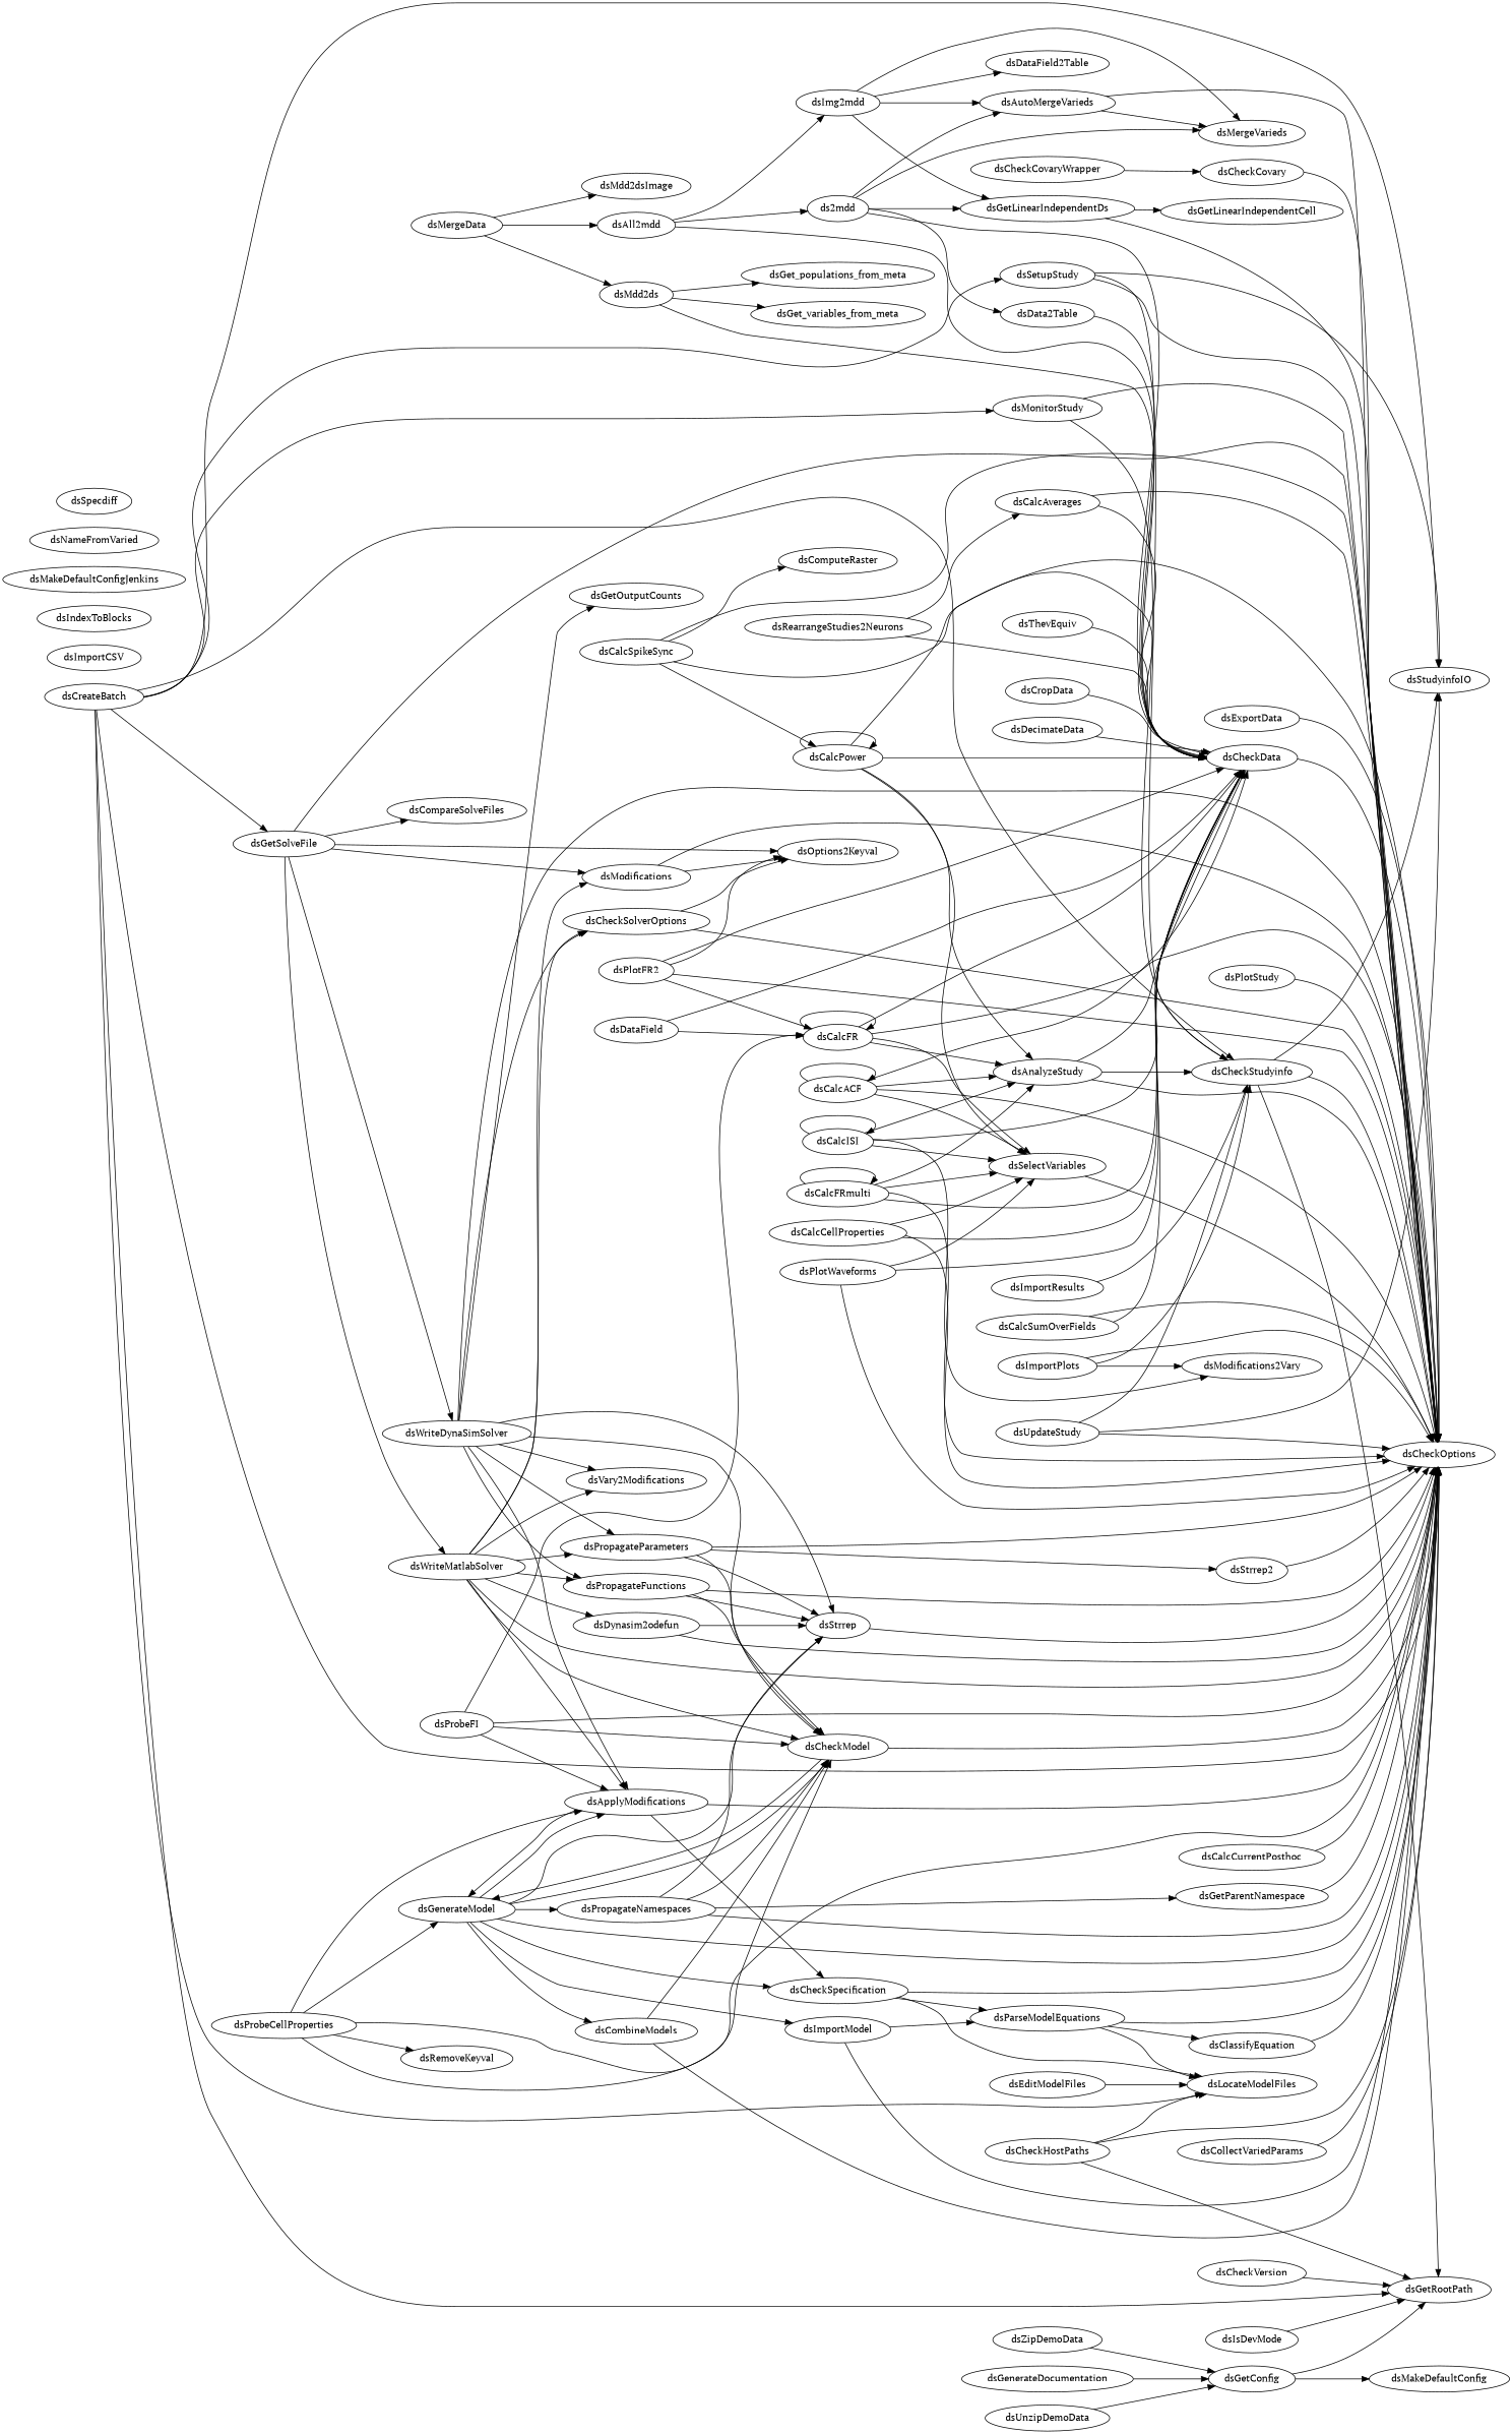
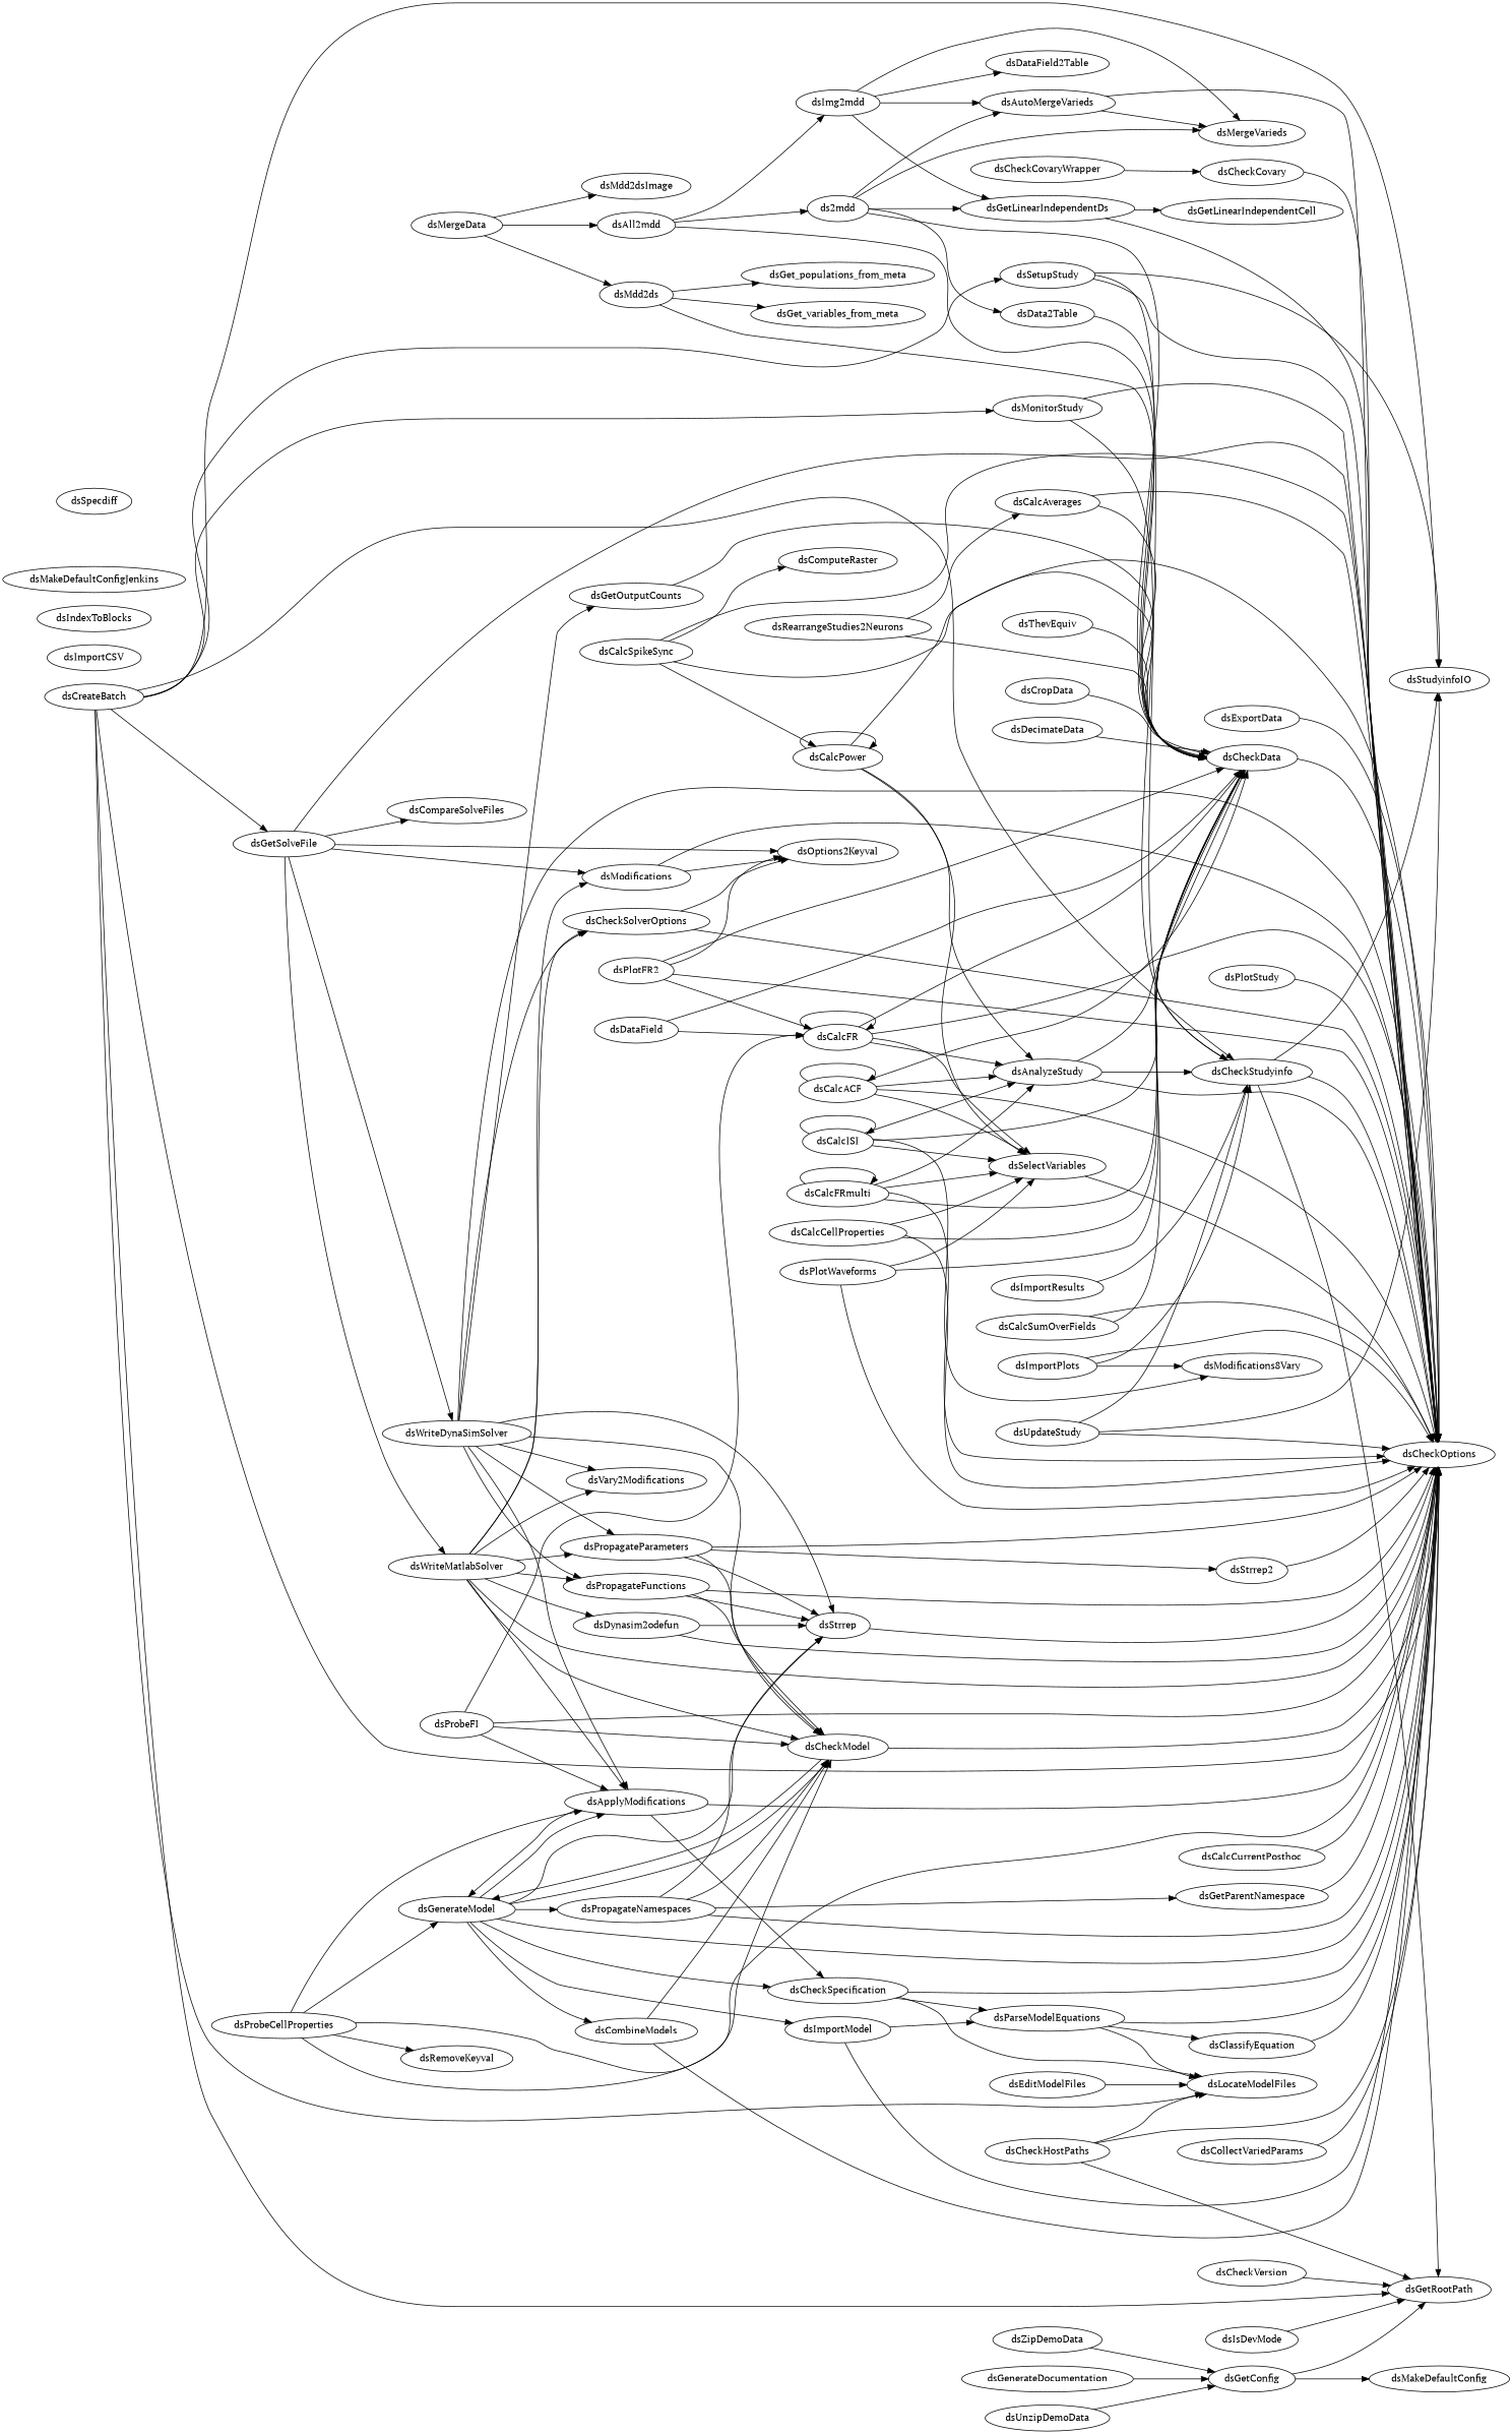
  digraph {
    fontname="PT Serif"
    rankdir=LR
    node [fontname="PT Serif"]
    edge [fontname="PT Serif"]
    ds2mdd
    dsAutoMergeVarieds
    dsCheckData
    dsData2Table
    dsGetLinearIndependentDs
    dsMergeVarieds
    dsCheckOptions
    dsGetLinearIndependentCell
    dsAll2mdd
    dsImg2mdd
    dsDataField2Table
    dsAnalyzeStudy
    dsCheckStudyinfo
    dsGetRootPath
    dsStudyinfoIO
    dsApplyModifications
    dsCheckSpecification
    dsGenerateModel
    dsLocateModelFiles
    dsParseModelEquations
    dsCheckModel
    dsCombineModels
    dsStrrep
    dsImportModel
    dsPropagateNamespaces
    dsClassifyEquation
    dsGetParentNamespace
    dsCalcACF
    dsSelectVariables
    dsCalcAverages
    dsCalcCellProperties
    dsCalcCurrentPosthoc
    dsCalcFR
    dsCalcFRmulti
    dsCalcISI
-   dsModifications2Vary
+   dsModifications2Vary [label=dsModifications8Vary]
    dsCalcPower
    dsCalcSpikeSync
    dsComputeRaster
    dsCalcSumOverFields
    dsCheckCovary
    dsCheckCovaryWrapper
    dsCheckHostPaths
    dsCheckSolverOptions
    dsOptions2Keyval
    dsCheckVersion
    dsCollectVariedParams
    dsCreateBatch
    dsGetSolveFile
    dsMonitorStudy
    dsSetupStudy
    dsCompareSolveFiles
    n53 [label=dsModifications]
    dsWriteDynaSimSolver
    dsWriteMatlabSolver
    dsPropagateFunctions
    dsPropagateParameters
    dsGetOutputCounts
    dsVary2Modifications
    dsDynasim2odefun
    dsCropData
    dsDecimateData
    dsEditModelFiles
    dsExportData
    dsGenerateDocumentation
    dsGetConfig
    dsMakeDefaultConfig
    dsStrrep2
    dsImportPlots
    dsImportResults
    dsIsDevMode
    dsMdd2ds
    dsGet_populations_from_meta
    dsGet_variables_from_meta
    dsMergeData
    dsMdd2dsImage
    n77 [label=dsDataField]
    dsPlotFR2
    dsPlotStudy
    dsPlotWaveforms
    dsProbeCellProperties
    dsRemoveKeyval
    dsProbeFI
    dsRearrangeStudies2Neurons
    dsThevEquiv
    dsUnzipDemoData
    dsUpdateStudy
    dsZipDemoData
    dsImportCSV
    dsIndexToBlocks
    dsMakeDefaultConfigJenkins
-   dsNameFromVaried
    dsSpecdiff
    ds2mdd -> dsAutoMergeVarieds
    ds2mdd -> dsCheckData
    ds2mdd -> dsData2Table
    ds2mdd -> dsGetLinearIndependentDs
    ds2mdd -> dsMergeVarieds
    dsAutoMergeVarieds -> dsMergeVarieds
    dsAutoMergeVarieds -> dsCheckOptions
    dsCheckData -> dsCheckOptions
    dsData2Table -> dsCheckData
    dsGetLinearIndependentDs -> dsCheckOptions
    dsGetLinearIndependentDs -> dsGetLinearIndependentCell
    dsAll2mdd -> ds2mdd
    dsAll2mdd -> dsCheckData
    dsAll2mdd -> dsImg2mdd
    dsImg2mdd -> dsAutoMergeVarieds
    dsImg2mdd -> dsGetLinearIndependentDs
    dsImg2mdd -> dsMergeVarieds
    dsImg2mdd -> dsDataField2Table
    dsAnalyzeStudy -> dsCheckData
    dsAnalyzeStudy -> dsCheckOptions
    dsAnalyzeStudy -> dsCheckStudyinfo
    dsCheckStudyinfo -> dsCheckOptions
    dsCheckStudyinfo -> dsGetRootPath
    dsCheckStudyinfo -> dsStudyinfoIO
    dsApplyModifications -> dsCheckOptions
    dsApplyModifications -> dsCheckSpecification
    dsApplyModifications -> dsGenerateModel
    dsCheckSpecification -> dsCheckOptions
    dsCheckSpecification -> dsLocateModelFiles
    dsCheckSpecification -> dsParseModelEquations
    dsGenerateModel -> dsCheckOptions
    dsGenerateModel -> dsApplyModifications
    dsGenerateModel -> dsCheckSpecification
    dsGenerateModel -> dsCheckModel
    dsGenerateModel -> dsCombineModels
    dsGenerateModel -> dsStrrep
    dsGenerateModel -> dsImportModel
    dsGenerateModel -> dsPropagateNamespaces
    dsParseModelEquations -> dsCheckOptions
    dsParseModelEquations -> dsLocateModelFiles
    dsParseModelEquations -> dsClassifyEquation
    dsCheckModel -> dsCheckOptions
    dsCheckModel -> dsGenerateModel
    dsCombineModels -> dsCheckOptions
    dsCombineModels -> dsCheckModel
    dsStrrep -> dsCheckOptions
    dsImportModel -> dsCheckOptions
    dsImportModel -> dsParseModelEquations
    dsPropagateNamespaces -> dsCheckOptions
    dsPropagateNamespaces -> dsCheckModel
    dsPropagateNamespaces -> dsStrrep
    dsPropagateNamespaces -> dsGetParentNamespace
    dsClassifyEquation -> dsCheckOptions
    dsGetParentNamespace -> dsCheckOptions
    dsCalcACF -> dsCheckData
    dsCalcACF -> dsCheckOptions
    dsCalcACF -> dsAnalyzeStudy
    dsCalcACF -> dsCalcACF
    dsCalcACF -> dsSelectVariables
    dsSelectVariables -> dsCheckOptions
    dsCalcAverages -> dsCheckData
    dsCalcAverages -> dsCheckOptions
    dsCalcCellProperties -> dsCheckData
    dsCalcCellProperties -> dsCheckOptions
    dsCalcCellProperties -> dsSelectVariables
    dsCalcCurrentPosthoc -> dsCheckOptions
    dsCalcFR -> dsCheckData
    dsCalcFR -> dsCheckOptions
    dsCalcFR -> dsAnalyzeStudy
    dsCalcFR -> dsSelectVariables
    dsCalcFR -> dsCalcFR
    dsCalcFRmulti -> dsCheckData
    dsCalcFRmulti -> dsCheckOptions
    dsCalcFRmulti -> dsAnalyzeStudy
    dsCalcFRmulti -> dsSelectVariables
    dsCalcFRmulti -> dsCalcFRmulti
    dsCalcISI -> dsCheckData
    dsCalcISI -> dsAnalyzeStudy
    dsCalcISI -> dsSelectVariables
    dsCalcISI -> dsCalcISI
    dsCalcISI -> dsModifications2Vary
-   dsCalcPower -> dsCheckData
+   dsGetOutputCounts -> dsCheckData
    dsCalcPower -> dsCheckOptions
    dsCalcPower -> dsAnalyzeStudy
    dsCalcPower -> dsSelectVariables
    dsCalcPower -> dsCalcPower
    dsCalcSpikeSync -> dsCheckData
    dsCalcSpikeSync -> dsCheckOptions
    dsCalcSpikeSync -> dsCalcPower
    dsCalcSpikeSync -> dsComputeRaster
    dsCalcSumOverFields -> dsCheckData
    dsCalcSumOverFields -> dsCheckOptions
    dsCheckCovary -> dsCheckOptions
    dsCheckCovaryWrapper -> dsCheckCovary
    dsCheckHostPaths -> dsCheckOptions
    dsCheckHostPaths -> dsGetRootPath
    dsCheckHostPaths -> dsLocateModelFiles
    dsCheckSolverOptions -> dsCheckOptions
    dsCheckSolverOptions -> dsOptions2Keyval
    dsCheckVersion -> dsGetRootPath
    dsCollectVariedParams -> dsCheckOptions
    dsCreateBatch -> dsCheckOptions
    dsCreateBatch -> dsCheckStudyinfo
    dsCreateBatch -> dsGetRootPath
    dsCreateBatch -> dsStudyinfoIO
    dsCreateBatch -> dsLocateModelFiles
    dsCreateBatch -> dsGetSolveFile
    dsCreateBatch -> dsMonitorStudy
    dsCreateBatch -> dsSetupStudy
    dsGetSolveFile -> dsCheckOptions
    dsGetSolveFile -> dsOptions2Keyval
    dsGetSolveFile -> dsCompareSolveFiles
    dsGetSolveFile -> n53
    dsGetSolveFile -> dsWriteDynaSimSolver
    dsGetSolveFile -> dsWriteMatlabSolver
    dsMonitorStudy -> dsCheckOptions
    dsMonitorStudy -> dsCheckStudyinfo
    dsSetupStudy -> dsCheckOptions
    dsSetupStudy -> dsCheckStudyinfo
    dsSetupStudy -> dsStudyinfoIO
    n53 -> dsCheckOptions
    n53 -> dsOptions2Keyval
    dsWriteDynaSimSolver -> dsCheckOptions
    dsWriteDynaSimSolver -> dsApplyModifications
    dsWriteDynaSimSolver -> dsCheckModel
    dsWriteDynaSimSolver -> dsStrrep
    dsWriteDynaSimSolver -> dsCheckSolverOptions
    dsWriteDynaSimSolver -> dsPropagateFunctions
    dsWriteDynaSimSolver -> dsPropagateParameters
    dsWriteDynaSimSolver -> dsGetOutputCounts
    dsWriteDynaSimSolver -> dsVary2Modifications
    dsWriteMatlabSolver -> dsCheckOptions
    dsWriteMatlabSolver -> dsApplyModifications
    dsWriteMatlabSolver -> dsCheckModel
    dsWriteMatlabSolver -> dsCheckSolverOptions
    dsWriteMatlabSolver -> n53
    dsWriteMatlabSolver -> dsPropagateFunctions
    dsWriteMatlabSolver -> dsPropagateParameters
    dsWriteMatlabSolver -> dsVary2Modifications
    dsWriteMatlabSolver -> dsDynasim2odefun
    dsPropagateFunctions -> dsCheckOptions
    dsPropagateFunctions -> dsCheckModel
    dsPropagateFunctions -> dsStrrep
    dsPropagateParameters -> dsCheckOptions
    dsPropagateParameters -> dsCheckModel
    dsPropagateParameters -> dsStrrep
    dsPropagateParameters -> dsStrrep2
    dsDynasim2odefun -> dsCheckOptions
    dsDynasim2odefun -> dsStrrep
    dsCropData -> dsCheckData
    dsDecimateData -> dsCheckData
    dsEditModelFiles -> dsLocateModelFiles
    dsExportData -> dsCheckOptions
    dsGenerateDocumentation -> dsGetConfig
    dsGetConfig -> dsGetRootPath
    dsGetConfig -> dsMakeDefaultConfig
    dsStrrep2 -> dsCheckOptions
    dsImportPlots -> dsCheckOptions
    dsImportPlots -> dsCheckStudyinfo
    dsImportPlots -> dsModifications2Vary
    dsImportResults -> dsCheckStudyinfo
    dsIsDevMode -> dsGetRootPath
    dsMdd2ds -> dsCheckData
    dsMdd2ds -> dsGet_populations_from_meta
    dsMdd2ds -> dsGet_variables_from_meta
    dsMergeData -> dsAll2mdd
    dsMergeData -> dsMdd2ds
    dsMergeData -> dsMdd2dsImage
    n77 -> dsCheckData
    n77 -> dsCalcFR
    dsPlotFR2 -> dsCheckData
    dsPlotFR2 -> dsCheckOptions
    dsPlotFR2 -> dsCalcFR
    dsPlotFR2 -> dsOptions2Keyval
    dsPlotStudy -> dsCheckOptions
    dsPlotWaveforms -> dsCheckData
    dsPlotWaveforms -> dsCheckOptions
    dsPlotWaveforms -> dsSelectVariables
    dsProbeCellProperties -> dsCheckOptions
    dsProbeCellProperties -> dsApplyModifications
    dsProbeCellProperties -> dsGenerateModel
    dsProbeCellProperties -> dsCheckModel
    dsProbeCellProperties -> dsRemoveKeyval
    dsProbeFI -> dsCheckOptions
    dsProbeFI -> dsApplyModifications
    dsProbeFI -> dsCheckModel
    dsProbeFI -> dsCalcFR
    dsRearrangeStudies2Neurons -> dsCheckData
    dsRearrangeStudies2Neurons -> dsCalcAverages
    dsThevEquiv -> dsCheckData
    dsUnzipDemoData -> dsGetConfig
    dsUpdateStudy -> dsCheckOptions
    dsUpdateStudy -> dsCheckStudyinfo
    dsUpdateStudy -> dsStudyinfoIO
    dsZipDemoData -> dsGetConfig
  }
